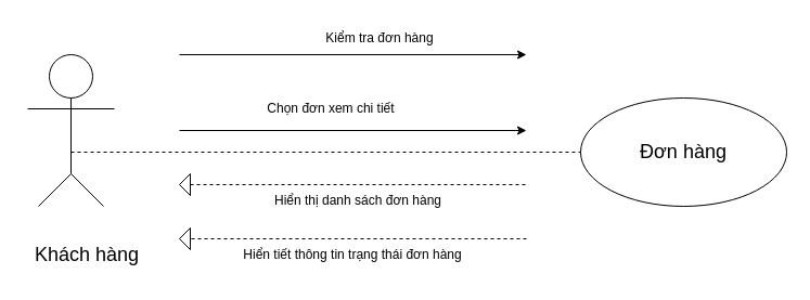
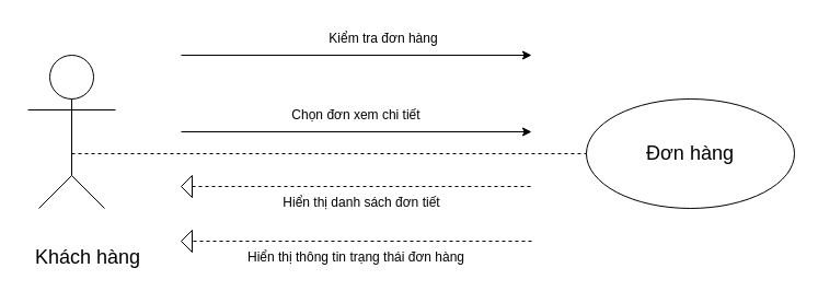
  <mxCell id="0" />
  <mxCell id="1" parent="0" />
  <mxCell id="2" value="" style="ellipse;whiteSpace=wrap;html=1;aspect=fixed;" vertex="1" parent="1"><mxGeometry x="45" y="50" width="40" height="40" as="geometry" /></mxCell>
  <mxCell id="3" value="" style="endArrow=none;html=1;rounded=0;entryX=0.5;entryY=1;entryDx=0;entryDy=0;" edge="1" parent="1" target="2"><mxGeometry width="50" height="50" relative="1" as="geometry"><mxPoint x="65" y="160" as="sourcePoint" /><mxPoint x="415" y="410" as="targetPoint" /></mxGeometry></mxCell>
  <mxCell id="4" value="" style="endArrow=none;html=1;rounded=0;" edge="1" parent="1"><mxGeometry width="50" height="50" relative="1" as="geometry"><mxPoint x="105" y="100" as="sourcePoint" /><mxPoint x="25" y="100" as="targetPoint" /></mxGeometry></mxCell>
  <mxCell id="5" value="" style="endArrow=none;html=1;rounded=0;" edge="1" parent="1"><mxGeometry width="50" height="50" relative="1" as="geometry"><mxPoint x="95" y="190" as="sourcePoint" /><mxPoint x="65" y="160" as="targetPoint" /></mxGeometry></mxCell>
  <mxCell id="6" value="" style="endArrow=none;html=1;rounded=0;" edge="1" parent="1"><mxGeometry width="50" height="50" relative="1" as="geometry"><mxPoint x="35" y="190" as="sourcePoint" /><mxPoint x="65" y="160" as="targetPoint" /></mxGeometry></mxCell>
  <mxCell id="7" value="&lt;font style=&quot;font-size: 18px;&quot;&gt;Khách hàng&lt;/font&gt;" style="text;html=1;align=center;verticalAlign=middle;whiteSpace=wrap;rounded=0;" vertex="1" parent="1"><mxGeometry x="20" y="215" width="120" height="40" as="geometry" /></mxCell>
  <mxCell id="8" value="&lt;font style=&quot;font-size: 18px;&quot;&gt;Đơn hàng&lt;/font&gt;" style="ellipse;whiteSpace=wrap;html=1;" vertex="1" parent="1"><mxGeometry x="535" y="90" width="190" height="100" as="geometry" /></mxCell>
  <mxCell id="9" value="" style="endArrow=none;dashed=1;html=1;rounded=0;entryX=0;entryY=0.5;entryDx=0;entryDy=0;" edge="1" parent="1" target="8"><mxGeometry width="50" height="50" relative="1" as="geometry"><mxPoint x="65" y="140" as="sourcePoint" /><mxPoint x="345" y="110" as="targetPoint" /></mxGeometry></mxCell>
  <mxCell id="10" value="" style="endArrow=classic;html=1;rounded=0;" edge="1" parent="1"><mxGeometry width="50" height="50" relative="1" as="geometry"><mxPoint x="165" y="50" as="sourcePoint" /><mxPoint x="485" y="50" as="targetPoint" /></mxGeometry></mxCell>
  <mxCell id="11" value="Kiểm tra đơn hàng" style="text;html=1;align=center;verticalAlign=middle;whiteSpace=wrap;rounded=0;" vertex="1" parent="1"><mxGeometry x="230" y="20" width="240" height="30" as="geometry" /></mxCell>
  <mxCell id="12" value="" style="endArrow=classic;html=1;rounded=0;" edge="1" parent="1"><mxGeometry width="50" height="50" relative="1" as="geometry"><mxPoint x="165" y="120" as="sourcePoint" /><mxPoint x="485" y="120" as="targetPoint" /></mxGeometry></mxCell>
- <mxCell id="13" value="Chọn đơn xem chi tiết" style="text;html=1;align=center;verticalAlign=middle;whiteSpace=wrap;rounded=0;" vertex="1" parent="1"><mxGeometry x="175" y="85" width="260" height="30" as="geometry" /></mxCell>
+ <mxCell id="13" value="Chọn đơn xem chi tiết" style="text;html=1;align=center;verticalAlign=middle;whiteSpace=wrap;rounded=0;" vertex="1" parent="1"><mxGeometry x="195" y="90" width="260" height="30" as="geometry" /></mxCell>
  <mxCell id="14" value="" style="triangle;whiteSpace=wrap;html=1;direction=west;" vertex="1" parent="1"><mxGeometry x="165" y="160" width="10" height="20" as="geometry" /></mxCell>
  <mxCell id="15" value="" style="endArrow=none;dashed=1;html=1;rounded=0;exitX=0;exitY=0.5;exitDx=0;exitDy=0;" edge="1" parent="1" source="14"><mxGeometry width="50" height="50" relative="1" as="geometry"><mxPoint x="295" y="160" as="sourcePoint" /><mxPoint x="485" y="170" as="targetPoint" /></mxGeometry></mxCell>
- <mxCell id="16" value="Hiển thị danh sách đơn hàng" style="text;html=1;align=center;verticalAlign=middle;whiteSpace=wrap;rounded=0;" vertex="1" parent="1"><mxGeometry x="175" y="170" width="310" height="30" as="geometry" /></mxCell>
+ <mxCell id="16" value="Hiển thị danh sách đơn tiết" style="text;html=1;align=center;verticalAlign=middle;whiteSpace=wrap;rounded=0;" vertex="1" parent="1"><mxGeometry x="175" y="170" width="310" height="30" as="geometry" /></mxCell>
  <mxCell id="17" value="" style="triangle;whiteSpace=wrap;html=1;direction=west;" vertex="1" parent="1"><mxGeometry x="165" y="210" width="10" height="20" as="geometry" /></mxCell>
  <mxCell id="18" value="" style="endArrow=none;dashed=1;html=1;rounded=0;entryX=0;entryY=0.5;entryDx=0;entryDy=0;" edge="1" parent="1" target="17"><mxGeometry width="50" height="50" relative="1" as="geometry"><mxPoint x="485" y="220" as="sourcePoint" /><mxPoint x="205" y="230" as="targetPoint" /></mxGeometry></mxCell>
- <mxCell id="19" value="Hiển tiết thông tin trạng thái đơn hàng" style="text;html=1;align=center;verticalAlign=middle;whiteSpace=wrap;rounded=0;" vertex="1" parent="1"><mxGeometry x="175" y="220" width="300" height="30" as="geometry" /></mxCell>
+ <mxCell id="19" value="Hiển thị thông tin trạng thái đơn hàng" style="text;html=1;align=center;verticalAlign=middle;whiteSpace=wrap;rounded=0;" vertex="1" parent="1"><mxGeometry x="175" y="220" width="300" height="30" as="geometry" /></mxCell>
